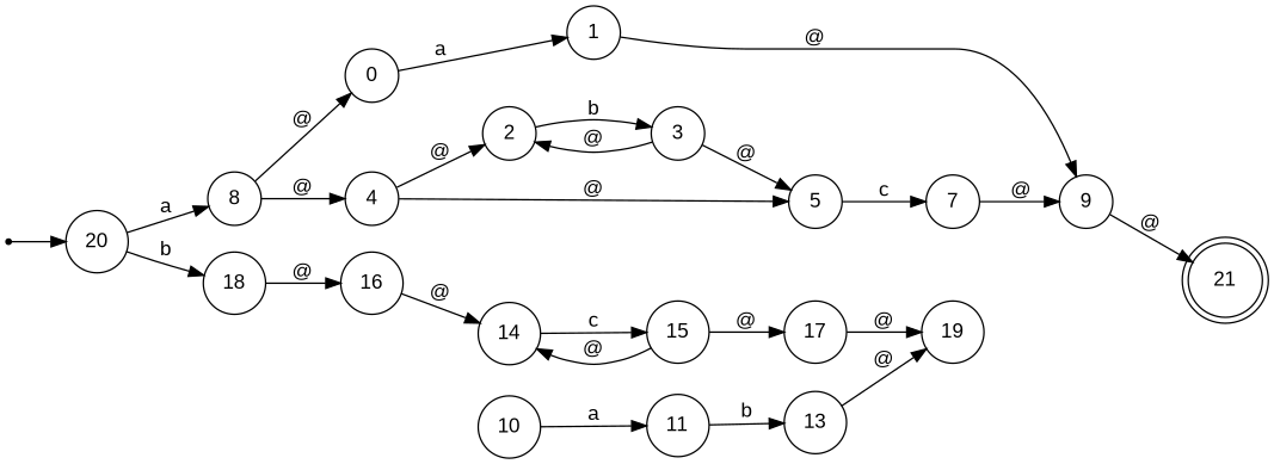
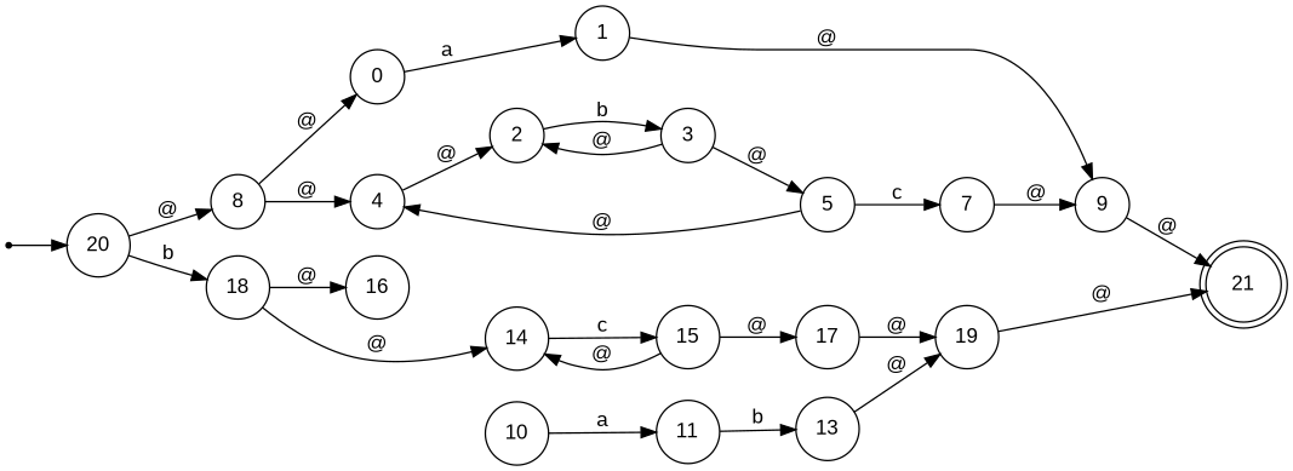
  digraph {
    fontname="Liberation Sans"
    rankdir=LR
    node [fontname="Liberation Sans" shape=circle]
    edge [fontname="Liberation Sans"]
    qi [shape=point]
    20
    8
    18
    21 [shape=doublecircle]
    0
    4
    16
    1
    9
    2
    3
    5
    7
    10
    11
    13
    19
    14
    15
    17
    qi -> 20
-   20 -> 8 [label=a]
+   20 -> 8 [label="@"]
    20 -> 18 [label=b]
    8 -> 0 [label="@"]
    8 -> 4 [label="@"]
    18 -> 16 [label="@"]
    0 -> 1 [label=a]
    4 -> 2 [label="@"]
-   4 -> 5 [label="@"]
-   16 -> 14 [label="@"]
+   5 -> 4 [label="@"]
+   18 -> 14 [label="@"]
    1 -> 9 [label="@"]
    9 -> 21 [label="@"]
    2 -> 3 [label=b]
    3 -> 2 [label="@"]
    3 -> 5 [label="@"]
    5 -> 7 [label=c]
    7 -> 9 [label="@"]
    10 -> 11 [label=a]
    11 -> 13 [label=b]
    13 -> 19 [label="@"]
+   19 -> 21 [label="@"]
    14 -> 15 [label=c]
    15 -> 14 [label="@"]
    15 -> 17 [label="@"]
    17 -> 19 [label="@"]
  }
